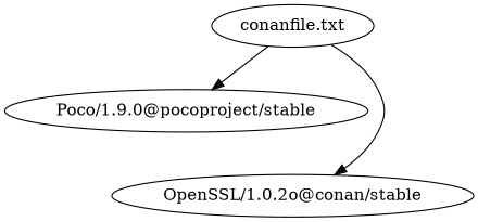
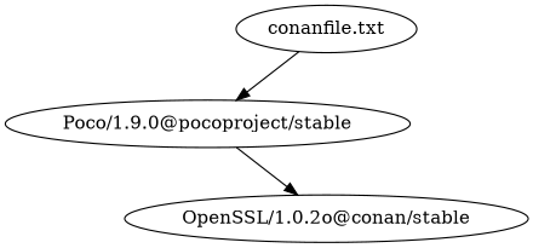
  digraph {
    "conanfile.txt"
    "Poco/1.9.0@pocoproject/stable"
    "OpenSSL/1.0.2o@conan/stable"
    "conanfile.txt" -> "Poco/1.9.0@pocoproject/stable"
-   "conanfile.txt" -> "OpenSSL/1.0.2o@conan/stable"
+   "Poco/1.9.0@pocoproject/stable" -> "OpenSSL/1.0.2o@conan/stable"
  }
